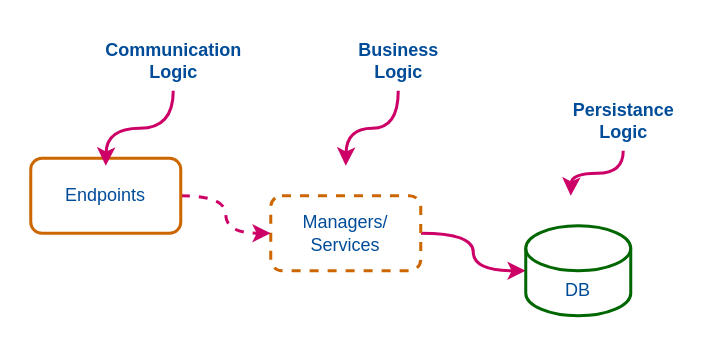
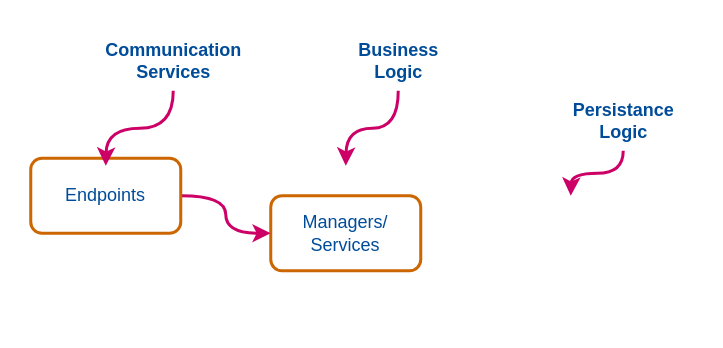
  <mxCell id="0" />
  <mxCell id="1" parent="0" />
- <mxCell id="2" style="edgeStyle=orthogonalEdgeStyle;rounded=0;orthogonalLoop=1;jettySize=auto;html=1;entryX=0;entryY=0.5;entryDx=0;entryDy=0;entryPerimeter=0;strokeWidth=2;strokeColor=#CC0066;curved=1;" parent="1" source="3" target="4" edge="1"><mxGeometry relative="1" as="geometry" /></mxCell>
- <mxCell id="3" value="&lt;font color=&quot;#004c99&quot;&gt;Managers/&lt;br&gt;Services&lt;br&gt;&lt;/font&gt;" style="rounded=1;whiteSpace=wrap;html=1;strokeWidth=2;strokeColor=#CC6600;dashed=1;" parent="1" vertex="1"><mxGeometry x="180" y="130" width="100" height="50" as="geometry" /></mxCell>
- <mxCell id="4" value="&lt;font color=&quot;#004c99&quot;&gt;DB&lt;/font&gt;" style="shape=cylinder3;whiteSpace=wrap;html=1;boundedLbl=1;backgroundOutline=1;size=15;strokeWidth=2;strokeColor=#006600;" parent="1" vertex="1"><mxGeometry x="350" y="150" width="70" height="60" as="geometry" /></mxCell>
- <mxCell id="5" style="edgeStyle=orthogonalEdgeStyle;rounded=0;orthogonalLoop=1;jettySize=auto;html=1;entryX=0;entryY=0.5;entryDx=0;entryDy=0;strokeWidth=2;elbow=vertical;curved=1;strokeColor=#CC0066;dashed=1;" edge="1" parent="1" source="6" target="3"><mxGeometry relative="1" as="geometry" /></mxCell>
+ <mxCell id="3" value="&lt;font color=&quot;#004c99&quot;&gt;Managers/&lt;br&gt;Services&lt;br&gt;&lt;/font&gt;" style="rounded=1;whiteSpace=wrap;html=1;strokeWidth=2;strokeColor=#CC6600;" parent="1" vertex="1"><mxGeometry x="180" y="130" width="100" height="50" as="geometry" /></mxCell>
+ <mxCell id="5" style="edgeStyle=orthogonalEdgeStyle;rounded=0;orthogonalLoop=1;jettySize=auto;html=1;entryX=0;entryY=0.5;entryDx=0;entryDy=0;strokeWidth=2;elbow=vertical;curved=1;strokeColor=#CC0066;" edge="1" parent="1" source="6" target="3"><mxGeometry relative="1" as="geometry" /></mxCell>
  <mxCell id="6" value="&lt;font color=&quot;#004c99&quot;&gt;Endpoints&lt;/font&gt;" style="rounded=1;whiteSpace=wrap;html=1;strokeWidth=2;strokeColor=#CC6600;" vertex="1" parent="1"><mxGeometry x="20" y="105" width="100" height="50" as="geometry" /></mxCell>
  <mxCell id="7" value="" style="endArrow=classic;html=1;rounded=0;edgeStyle=orthogonalEdgeStyle;curved=1;strokeWidth=2;strokeColor=#CC0066;" edge="1" parent="1" source="8"><mxGeometry width="50" height="50" relative="1" as="geometry"><mxPoint x="50" y="10" as="sourcePoint" /><mxPoint x="70" y="110" as="targetPoint" /></mxGeometry></mxCell>
- <mxCell id="8" value="&lt;font color=&quot;#004c99&quot;&gt;&lt;b&gt;Communication&lt;br&gt;Logic&lt;/b&gt;&lt;/font&gt;" style="text;html=1;align=center;verticalAlign=middle;resizable=0;points=[];autosize=1;strokeColor=none;fillColor=none;" vertex="1" parent="1"><mxGeometry x="60" y="20" width="110" height="40" as="geometry" /></mxCell>
+ <mxCell id="8" value="&lt;font color=&quot;#004c99&quot;&gt;&lt;b&gt;Communication&lt;br&gt;Services&lt;/b&gt;&lt;/font&gt;" style="text;html=1;align=center;verticalAlign=middle;resizable=0;points=[];autosize=1;strokeColor=none;fillColor=none;" vertex="1" parent="1"><mxGeometry x="60" y="20" width="110" height="40" as="geometry" /></mxCell>
  <mxCell id="9" value="" style="endArrow=classic;html=1;rounded=0;edgeStyle=orthogonalEdgeStyle;curved=1;strokeWidth=2;strokeColor=#CC0066;" edge="1" parent="1" source="10"><mxGeometry width="50" height="50" relative="1" as="geometry"><mxPoint x="230" y="10" as="sourcePoint" /><mxPoint x="230" y="110" as="targetPoint" /></mxGeometry></mxCell>
  <mxCell id="10" value="&lt;font color=&quot;#004c99&quot;&gt;&lt;b&gt;Business&lt;br&gt;Logic&lt;/b&gt;&lt;/font&gt;" style="text;html=1;align=center;verticalAlign=middle;resizable=0;points=[];autosize=1;strokeColor=none;fillColor=none;" vertex="1" parent="1"><mxGeometry x="225" y="20" width="80" height="40" as="geometry" /></mxCell>
  <mxCell id="11" value="" style="endArrow=classic;html=1;rounded=0;edgeStyle=orthogonalEdgeStyle;curved=1;strokeWidth=2;strokeColor=#CC0066;" edge="1" parent="1" source="12"><mxGeometry width="50" height="50" relative="1" as="geometry"><mxPoint x="380" y="10" as="sourcePoint" /><mxPoint x="380" y="130" as="targetPoint" /></mxGeometry></mxCell>
  <mxCell id="12" value="&lt;font color=&quot;#004c99&quot;&gt;&lt;b&gt;Persistance&lt;br&gt;Logic&lt;/b&gt;&lt;/font&gt;" style="text;html=1;align=center;verticalAlign=middle;resizable=0;points=[];autosize=1;strokeColor=none;fillColor=none;" vertex="1" parent="1"><mxGeometry x="370" y="60" width="90" height="40" as="geometry" /></mxCell>
